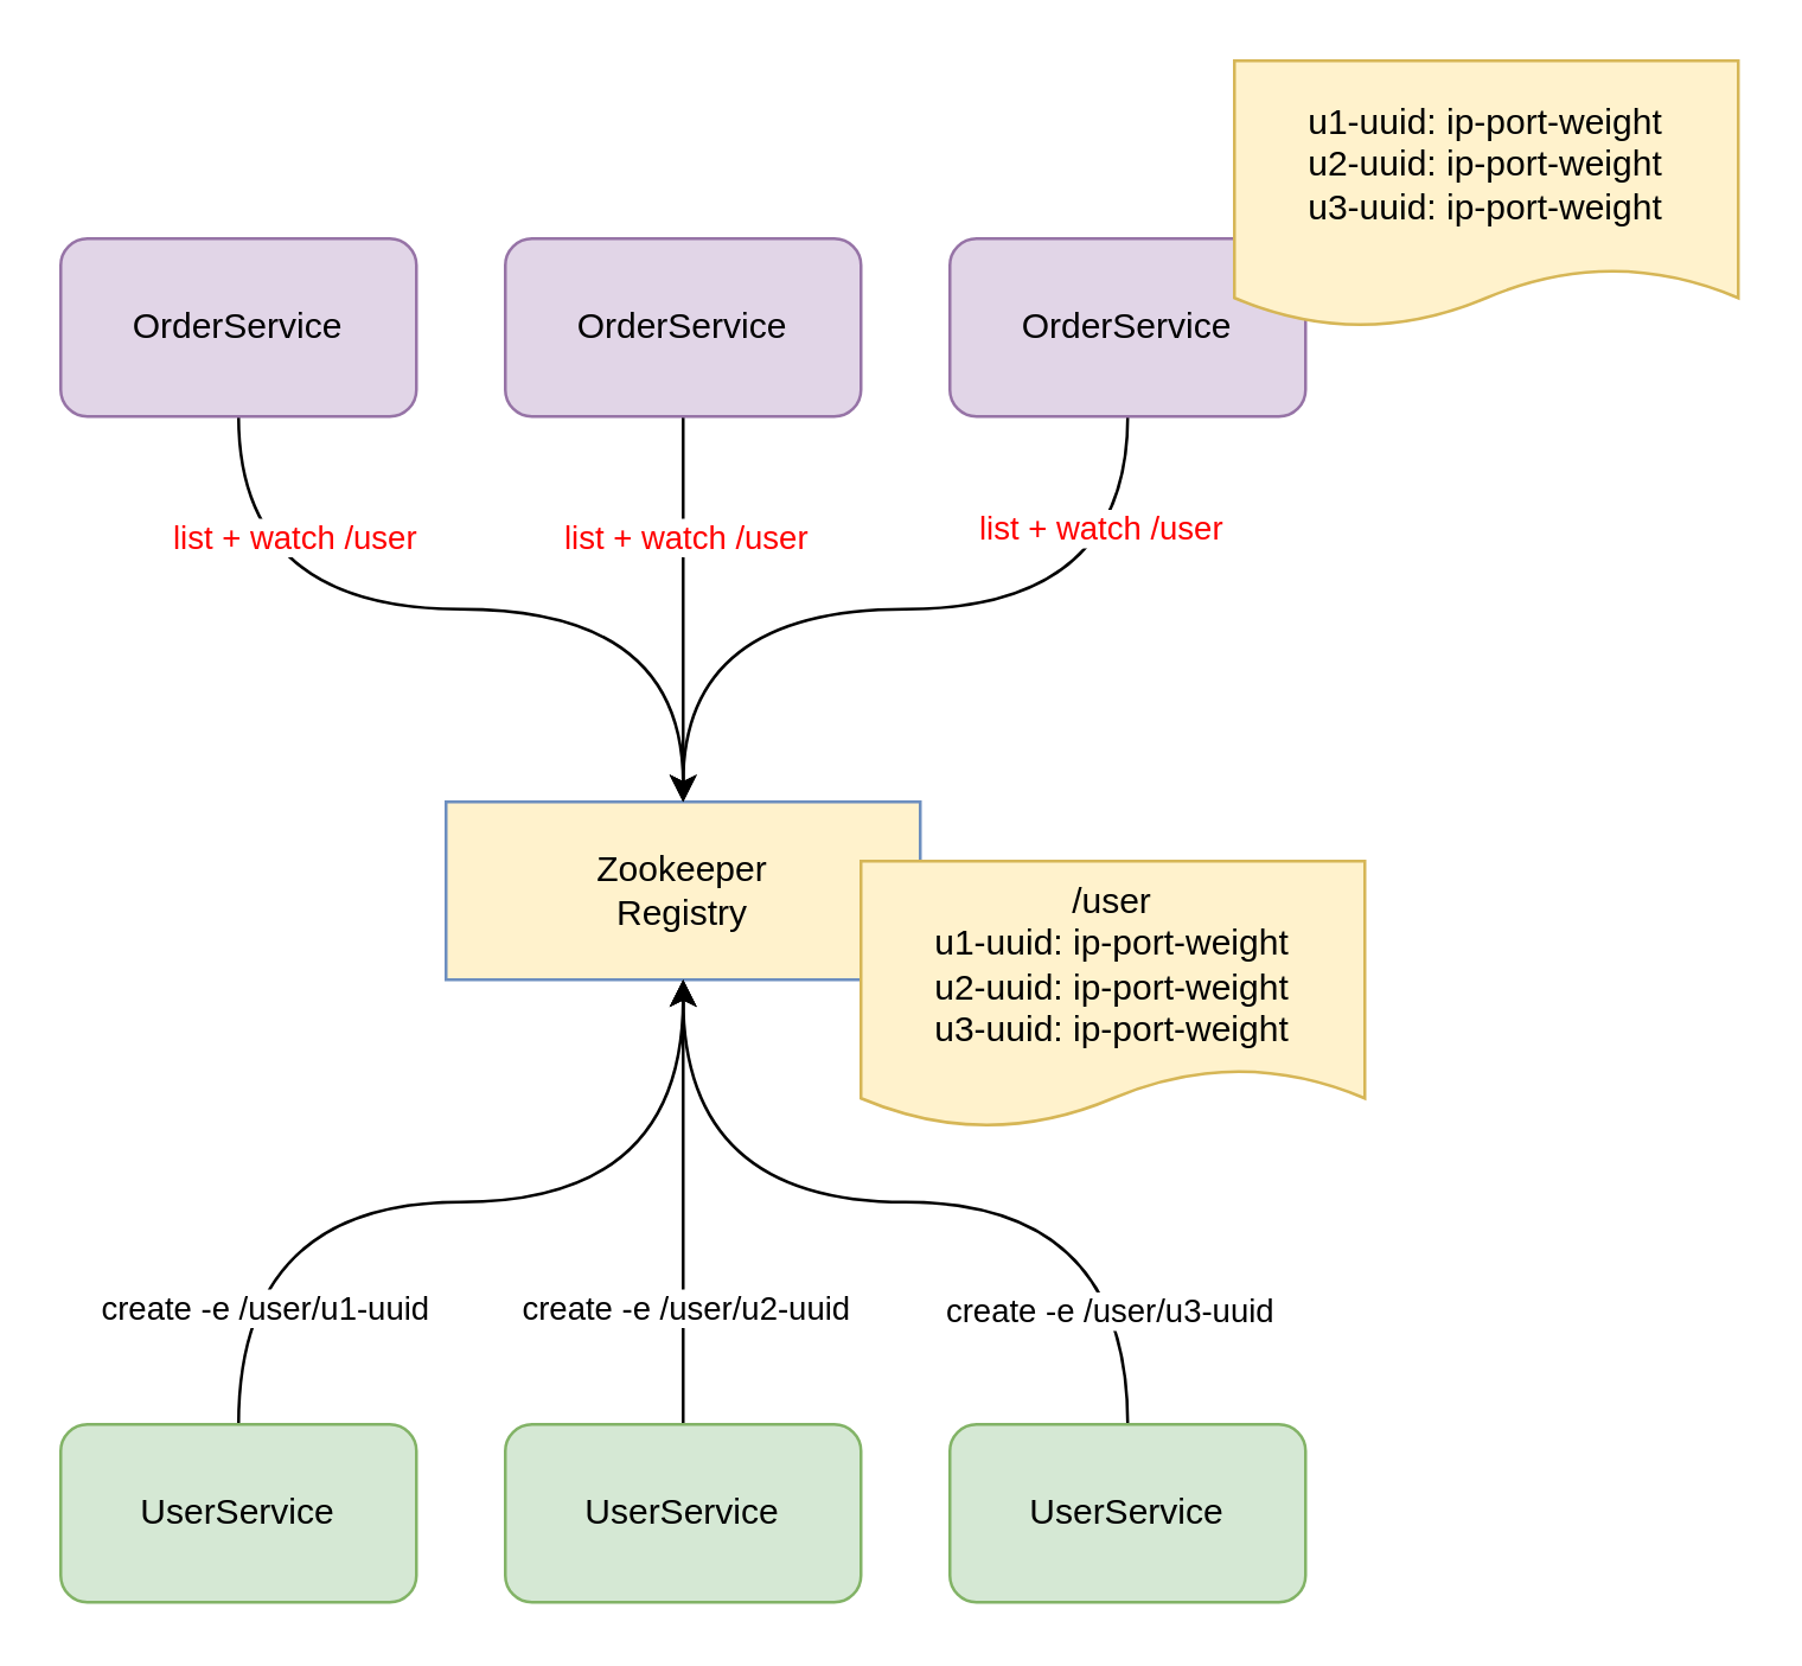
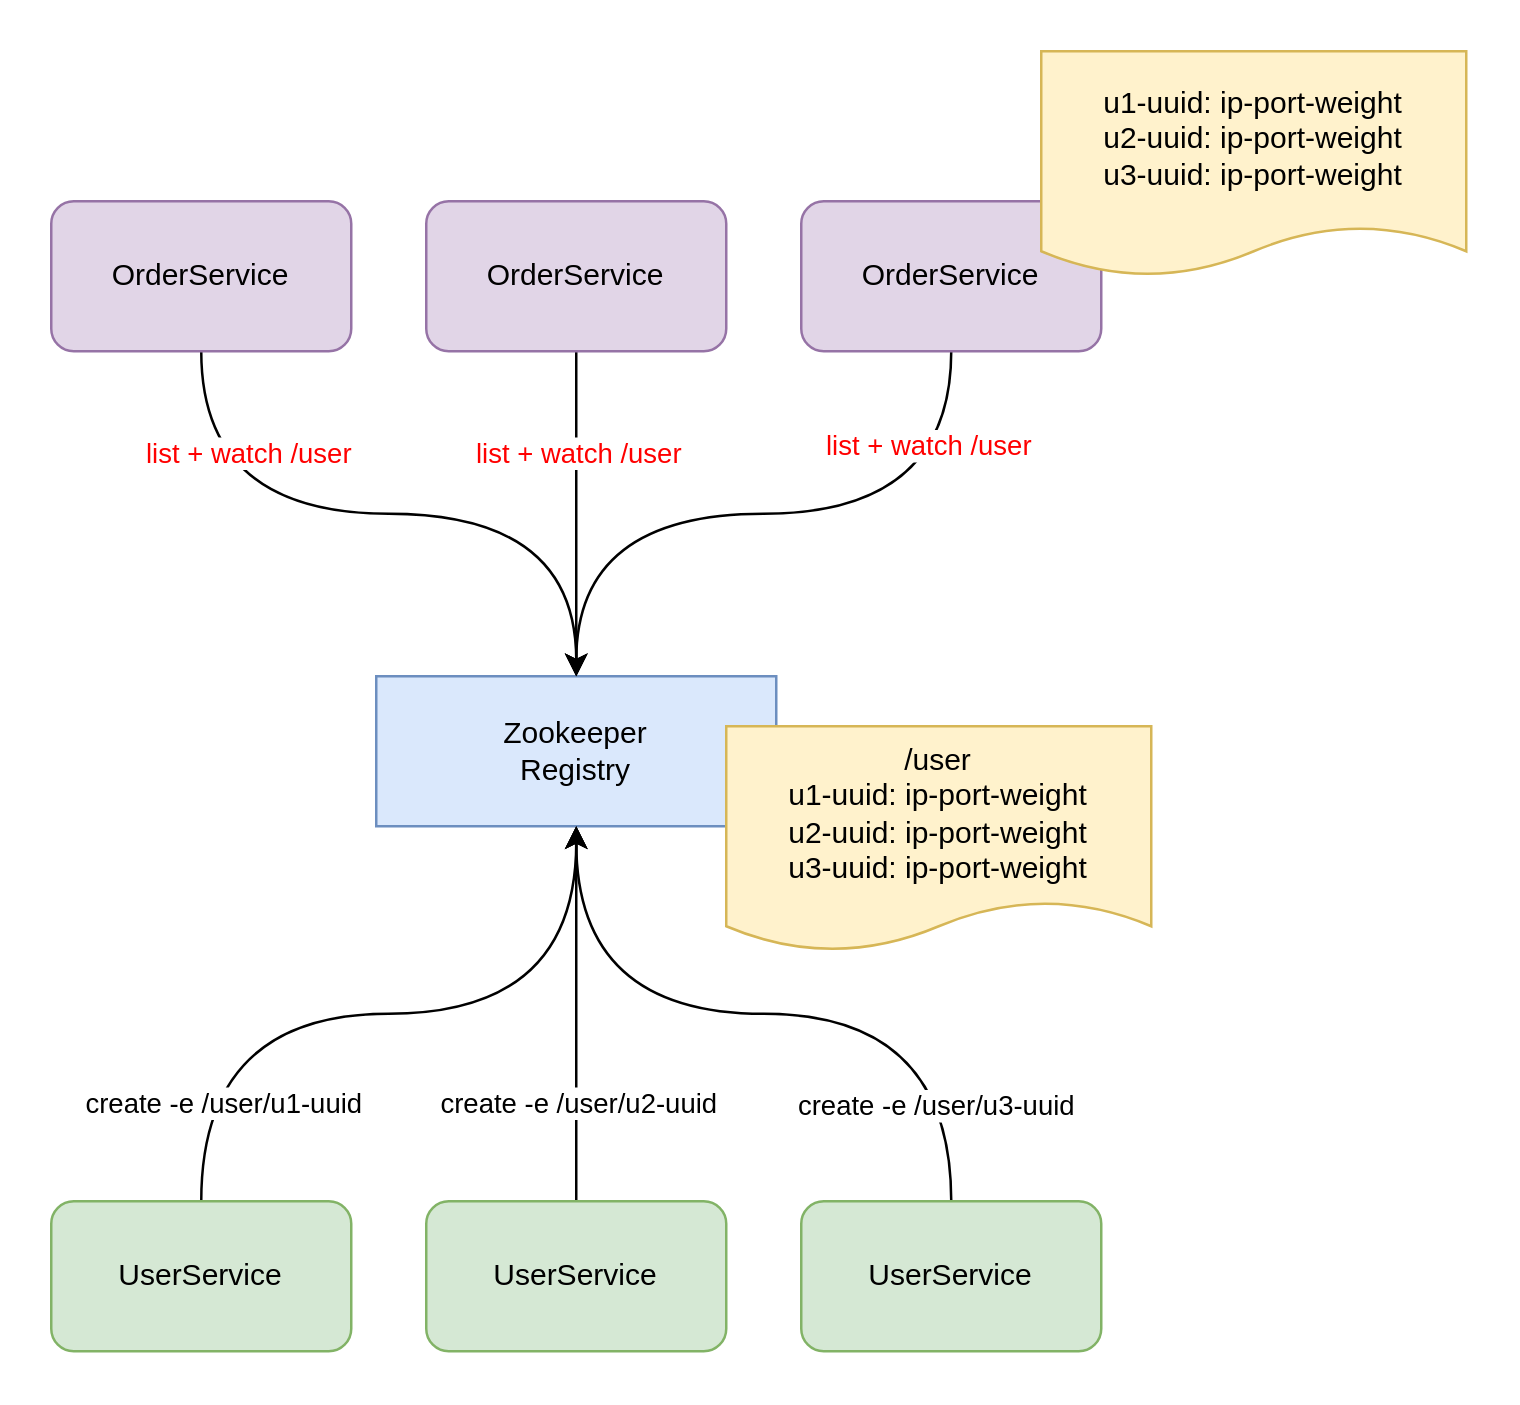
  <mxCell id="0" />
  <mxCell id="1" parent="0" />
- <mxCell id="2" value="Zookeeper&lt;br&gt;Registry" style="rounded=0;whiteSpace=wrap;html=1;fillColor=#fff2cc;strokeColor=#6c8ebf;" vertex="1" parent="1"><mxGeometry x="150" y="270" width="160" height="60" as="geometry" /></mxCell>
+ <mxCell id="2" value="Zookeeper&lt;br&gt;Registry" style="rounded=0;whiteSpace=wrap;html=1;fillColor=#dae8fc;strokeColor=#6c8ebf;" vertex="1" parent="1"><mxGeometry x="150" y="270" width="160" height="60" as="geometry" /></mxCell>
  <mxCell id="3" style="edgeStyle=orthogonalEdgeStyle;curved=1;rounded=0;orthogonalLoop=1;jettySize=auto;html=1;exitX=0.5;exitY=0;exitDx=0;exitDy=0;entryX=0.5;entryY=1;entryDx=0;entryDy=0;" edge="1" parent="1" source="5" target="2"><mxGeometry relative="1" as="geometry"><mxPoint x="288" y="300" as="targetPoint" /></mxGeometry></mxCell>
  <mxCell id="4" value="create -e /user/u3-uuid" style="edgeLabel;html=1;align=center;verticalAlign=middle;resizable=0;points=[];" vertex="1" connectable="0" parent="3"><mxGeometry x="-0.74" y="7" relative="1" as="geometry"><mxPoint as="offset" /></mxGeometry></mxCell>
  <mxCell id="5" value="UserService" style="rounded=1;whiteSpace=wrap;html=1;fillColor=#d5e8d4;strokeColor=#82b366;" vertex="1" parent="1"><mxGeometry x="320" y="480" width="120" height="60" as="geometry" /></mxCell>
  <mxCell id="6" style="edgeStyle=orthogonalEdgeStyle;rounded=0;orthogonalLoop=1;jettySize=auto;html=1;exitX=0.5;exitY=0;exitDx=0;exitDy=0;entryX=0.5;entryY=1;entryDx=0;entryDy=0;curved=1;" edge="1" parent="1" source="8" target="2"><mxGeometry relative="1" as="geometry" /></mxCell>
  <mxCell id="7" value="create -e /user/u1-uuid" style="edgeLabel;html=1;align=center;verticalAlign=middle;resizable=0;points=[];" vertex="1" connectable="0" parent="6"><mxGeometry x="-0.293" y="-12" relative="1" as="geometry"><mxPoint x="-23" y="23" as="offset" /></mxGeometry></mxCell>
  <mxCell id="8" value="UserService" style="rounded=1;whiteSpace=wrap;html=1;fillColor=#d5e8d4;strokeColor=#82b366;" vertex="1" parent="1"><mxGeometry x="20" y="480" width="120" height="60" as="geometry" /></mxCell>
  <mxCell id="9" style="edgeStyle=orthogonalEdgeStyle;curved=1;rounded=0;orthogonalLoop=1;jettySize=auto;html=1;exitX=0.5;exitY=0;exitDx=0;exitDy=0;entryX=0.5;entryY=1;entryDx=0;entryDy=0;" edge="1" parent="1" source="11" target="2"><mxGeometry relative="1" as="geometry" /></mxCell>
  <mxCell id="10" value="create -e /user/u2-uuid" style="edgeLabel;html=1;align=center;verticalAlign=middle;resizable=0;points=[];" vertex="1" connectable="0" parent="9"><mxGeometry x="-0.52" y="-3" relative="1" as="geometry"><mxPoint x="-3" y="-4" as="offset" /></mxGeometry></mxCell>
  <mxCell id="11" value="UserService" style="rounded=1;whiteSpace=wrap;html=1;fillColor=#d5e8d4;strokeColor=#82b366;" vertex="1" parent="1"><mxGeometry x="170" y="480" width="120" height="60" as="geometry" /></mxCell>
  <mxCell id="12" style="edgeStyle=orthogonalEdgeStyle;curved=1;rounded=0;orthogonalLoop=1;jettySize=auto;html=1;exitX=0.5;exitY=1;exitDx=0;exitDy=0;" edge="1" parent="1" source="14" target="2"><mxGeometry relative="1" as="geometry" /></mxCell>
  <mxCell id="13" value="&lt;font color=&quot;#ff0000&quot;&gt;list + watch /user&lt;/font&gt;" style="edgeLabel;html=1;align=center;verticalAlign=middle;resizable=0;points=[];" vertex="1" connectable="0" parent="12"><mxGeometry x="-0.736" y="-10" relative="1" as="geometry"><mxPoint as="offset" /></mxGeometry></mxCell>
  <mxCell id="14" value="OrderService" style="rounded=1;whiteSpace=wrap;html=1;fillColor=#e1d5e7;strokeColor=#9673a6;" vertex="1" parent="1"><mxGeometry x="320" y="80" width="120" height="60" as="geometry" /></mxCell>
  <mxCell id="15" style="edgeStyle=orthogonalEdgeStyle;curved=1;rounded=0;orthogonalLoop=1;jettySize=auto;html=1;exitX=0.5;exitY=1;exitDx=0;exitDy=0;" edge="1" parent="1" source="17" target="2"><mxGeometry relative="1" as="geometry" /></mxCell>
  <mxCell id="16" value="&lt;font color=&quot;#ff0000&quot;&gt;list + watch /user&lt;/font&gt;" style="edgeLabel;html=1;align=center;verticalAlign=middle;resizable=0;points=[];" vertex="1" connectable="0" parent="15"><mxGeometry x="-0.446" y="1" relative="1" as="geometry"><mxPoint x="-1" y="4" as="offset" /></mxGeometry></mxCell>
  <mxCell id="17" value="OrderService" style="rounded=1;whiteSpace=wrap;html=1;fillColor=#e1d5e7;strokeColor=#9673a6;" vertex="1" parent="1"><mxGeometry x="170" y="80" width="120" height="60" as="geometry" /></mxCell>
  <mxCell id="18" style="edgeStyle=orthogonalEdgeStyle;curved=1;rounded=0;orthogonalLoop=1;jettySize=auto;html=1;exitX=0.5;exitY=1;exitDx=0;exitDy=0;" edge="1" parent="1" source="20" target="2"><mxGeometry relative="1" as="geometry" /></mxCell>
  <mxCell id="19" value="&lt;font color=&quot;#ff0000&quot;&gt;list + watch /user&lt;/font&gt;" style="edgeLabel;html=1;align=center;verticalAlign=middle;resizable=0;points=[];" vertex="1" connectable="0" parent="18"><mxGeometry x="-0.307" y="12" relative="1" as="geometry"><mxPoint x="-14" y="-13" as="offset" /></mxGeometry></mxCell>
  <mxCell id="20" value="OrderService" style="rounded=1;whiteSpace=wrap;html=1;fillColor=#e1d5e7;strokeColor=#9673a6;" vertex="1" parent="1"><mxGeometry x="20" y="80" width="120" height="60" as="geometry" /></mxCell>
  <mxCell id="21" value="/user&lt;br&gt;u1-uuid: ip-port-weight&lt;br&gt;u2-uuid: ip-port-weight&lt;br&gt;u3-uuid: ip-port-weight" style="shape=document;whiteSpace=wrap;html=1;boundedLbl=1;size=0.222;fillColor=#fff2cc;strokeColor=#d6b656;" vertex="1" parent="1"><mxGeometry x="290" y="290" width="170" height="90" as="geometry" /></mxCell>
  <mxCell id="22" value="u1-uuid: ip-port-weight&lt;br&gt;u2-uuid: ip-port-weight&lt;br&gt;u3-uuid: ip-port-weight" style="shape=document;whiteSpace=wrap;html=1;boundedLbl=1;size=0.222;fillColor=#fff2cc;strokeColor=#d6b656;" vertex="1" parent="1"><mxGeometry x="416" y="20" width="170" height="90" as="geometry" /></mxCell>
